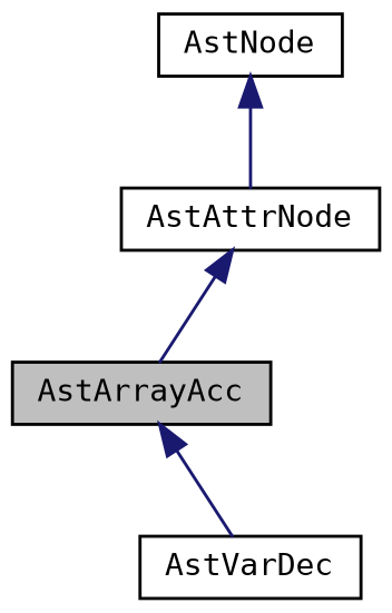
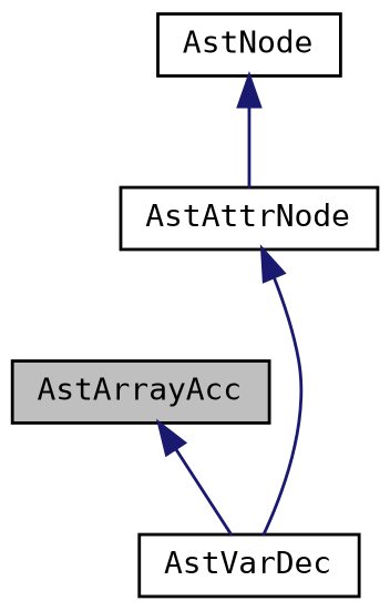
  digraph {
    fontname="DejaVu Sans Mono"
    node [color=black fillcolor=white fontname="DejaVu Sans Mono" fontsize=10 shape=record style=filled]
    edge [color=midnightblue dir=back fontname="DejaVu Sans Mono" fontsize=10 labelfontname=Helvetica labelfontsize=10 style=solid]
    n1 [fillcolor=grey75 fontcolor=black height=0.2 label=AstArrayAcc width=0.4]
    n2 [height=0.2 label=AstVarDec width=0.4]
    n3 [height=0.2 label=AstAttrNode width=0.4]
    n4 [height=0.2 label=AstNode width=0.4]
    n1 -> n2
-   n3 -> n1
+   n3 -> n2
    n4 -> n3
  }
